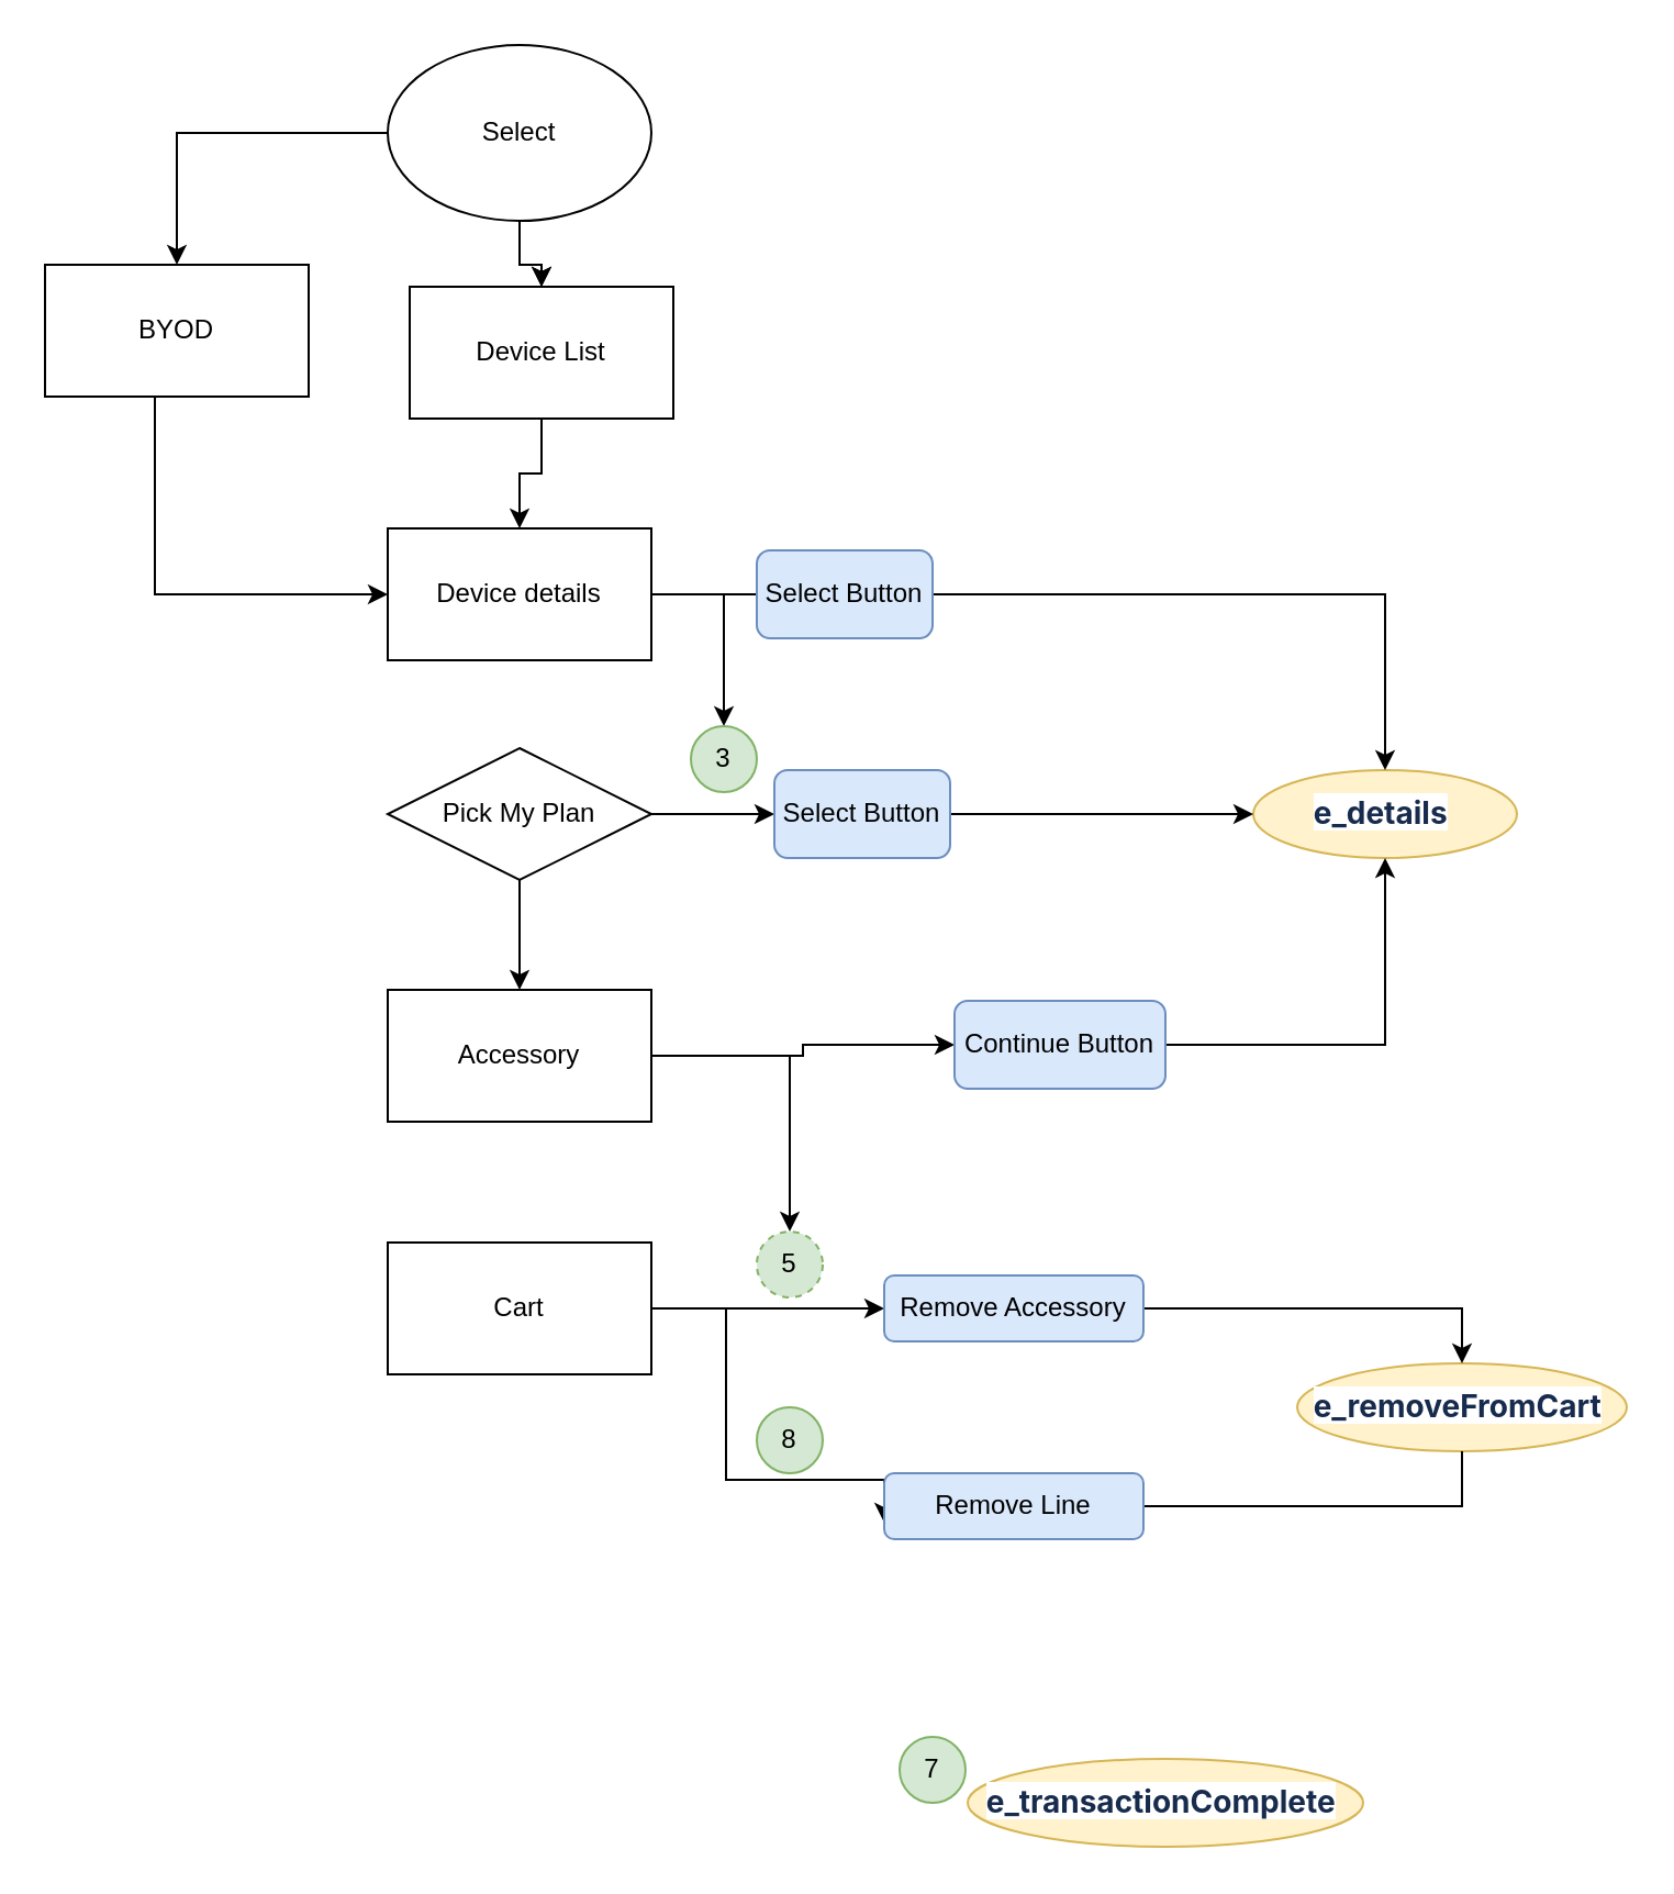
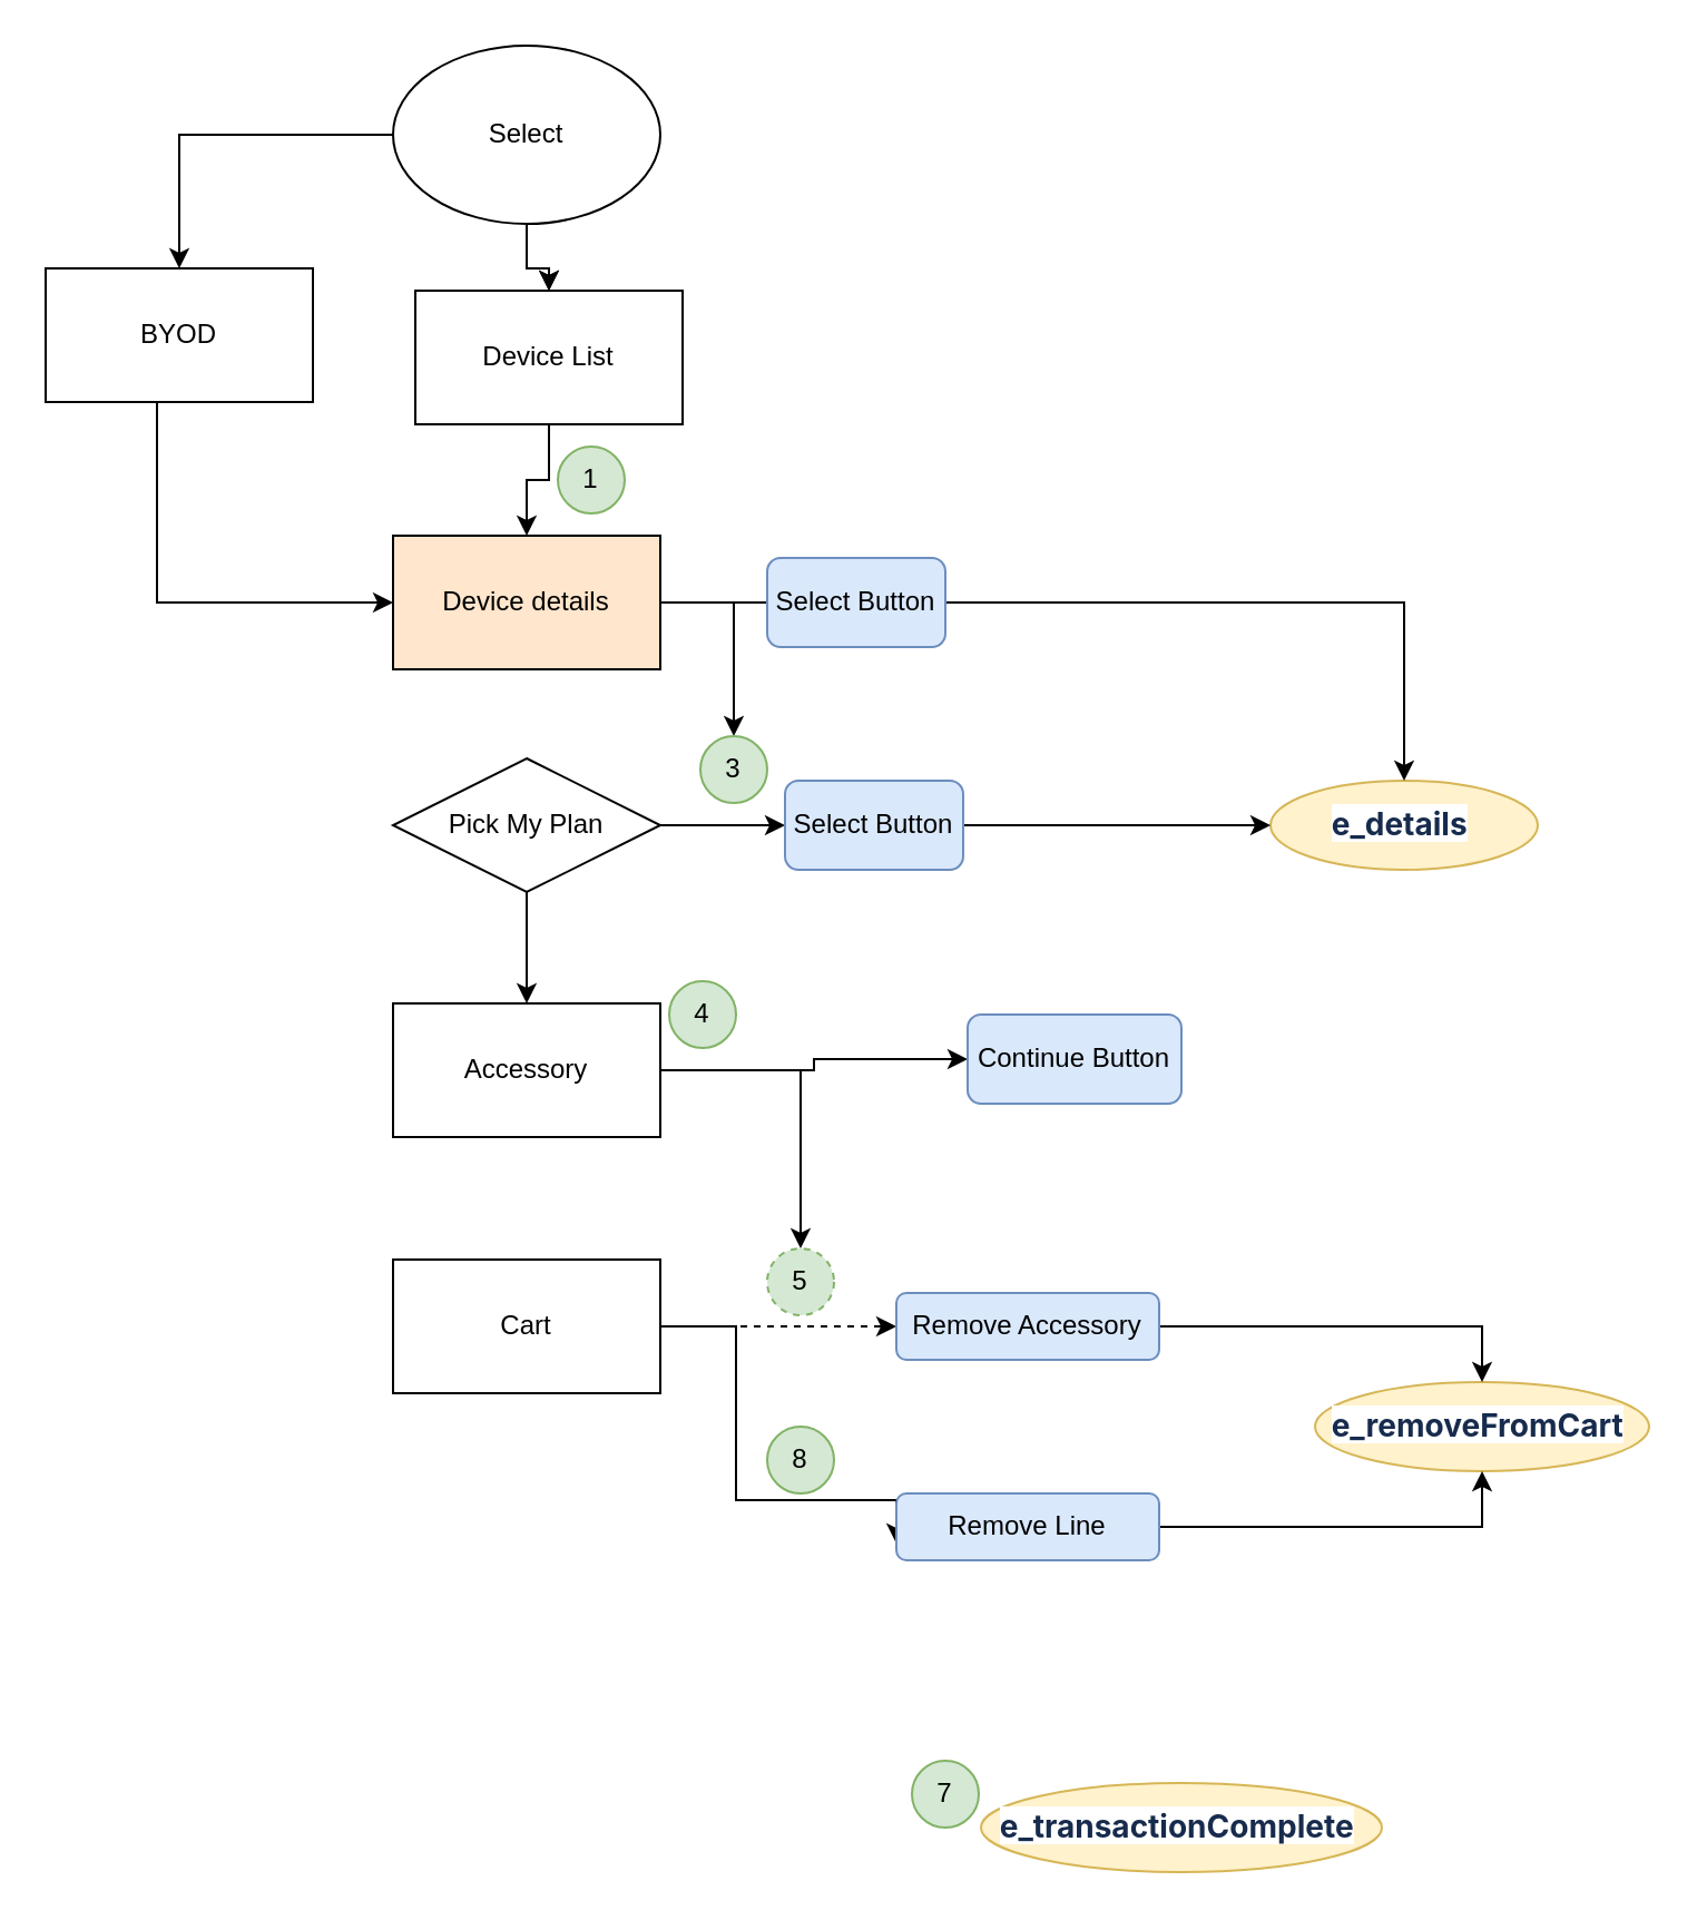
  <mxCell id="0" />
  <mxCell id="1" parent="0" />
  <mxCell id="2" value="" style="edgeStyle=orthogonalEdgeStyle;rounded=0;orthogonalLoop=1;jettySize=auto;html=1;" edge="1" parent="1" source="5" target="10"><mxGeometry relative="1" as="geometry" /></mxCell>
  <mxCell id="3" value="" style="edgeStyle=orthogonalEdgeStyle;rounded=0;orthogonalLoop=1;jettySize=auto;html=1;" edge="1" parent="1" source="5" target="10"><mxGeometry relative="1" as="geometry" /></mxCell>
  <mxCell id="4" style="edgeStyle=orthogonalEdgeStyle;rounded=0;orthogonalLoop=1;jettySize=auto;html=1;" edge="1" parent="1" source="5" target="17"><mxGeometry relative="1" as="geometry" /></mxCell>
  <mxCell id="5" value="Select" style="ellipse;whiteSpace=wrap;html=1;" vertex="1" parent="1"><mxGeometry x="176" y="20" width="120" height="80" as="geometry" /></mxCell>
  <mxCell id="6" value="&lt;b style=&quot;color: rgb(23, 43, 77); font-family: -apple-system, BlinkMacSystemFont, &amp;quot;Segoe UI&amp;quot;, Roboto, Oxygen, Ubuntu, &amp;quot;Fira Sans&amp;quot;, &amp;quot;Droid Sans&amp;quot;, &amp;quot;Helvetica Neue&amp;quot;, sans-serif; font-size: 14px; text-align: left; background-color: rgb(255, 255, 255);&quot;&gt;e_details&lt;/b&gt;&amp;nbsp;" style="ellipse;whiteSpace=wrap;html=1;fillColor=#fff2cc;strokeColor=#d6b656;" vertex="1" parent="1"><mxGeometry x="570" y="350" width="120" height="40" as="geometry" /></mxCell>
  <mxCell id="7" value="&lt;b style=&quot;color: rgb(23, 43, 77); font-family: -apple-system, BlinkMacSystemFont, &amp;quot;Segoe UI&amp;quot;, Roboto, Oxygen, Ubuntu, &amp;quot;Fira Sans&amp;quot;, &amp;quot;Droid Sans&amp;quot;, &amp;quot;Helvetica Neue&amp;quot;, sans-serif; font-size: 14px; text-align: left; background-color: rgb(255, 255, 255);&quot;&gt;e_removeFromCart&lt;/b&gt;&amp;nbsp;" style="ellipse;whiteSpace=wrap;html=1;fillColor=#fff2cc;strokeColor=#d6b656;" vertex="1" parent="1"><mxGeometry x="590" y="620" width="150" height="40" as="geometry" /></mxCell>
  <mxCell id="8" value="&lt;b style=&quot;color: rgb(23, 43, 77); font-family: -apple-system, BlinkMacSystemFont, &amp;quot;Segoe UI&amp;quot;, Roboto, Oxygen, Ubuntu, &amp;quot;Fira Sans&amp;quot;, &amp;quot;Droid Sans&amp;quot;, &amp;quot;Helvetica Neue&amp;quot;, sans-serif; font-size: 14px; text-align: left; background-color: rgb(255, 255, 255);&quot;&gt;e_transactionComplete&lt;/b&gt;&amp;nbsp;" style="ellipse;whiteSpace=wrap;html=1;fillColor=#fff2cc;strokeColor=#d6b656;" vertex="1" parent="1"><mxGeometry x="440" y="800" width="180" height="40" as="geometry" /></mxCell>
  <mxCell id="9" value="" style="edgeStyle=orthogonalEdgeStyle;rounded=0;orthogonalLoop=1;jettySize=auto;html=1;" edge="1" parent="1" source="10" target="13"><mxGeometry relative="1" as="geometry" /></mxCell>
  <mxCell id="10" value="Device List" style="whiteSpace=wrap;html=1;" vertex="1" parent="1"><mxGeometry x="186" y="130" width="120" height="60" as="geometry" /></mxCell>
  <mxCell id="11" value="" style="edgeStyle=orthogonalEdgeStyle;rounded=0;orthogonalLoop=1;jettySize=auto;html=1;" edge="1" parent="1" source="13"><mxGeometry relative="1" as="geometry"><mxPoint x="380" y="270" as="targetPoint" /></mxGeometry></mxCell>
  <mxCell id="12" value="" style="edgeStyle=orthogonalEdgeStyle;rounded=0;orthogonalLoop=1;jettySize=auto;html=1;" edge="1" parent="1" source="13" target="29"><mxGeometry relative="1" as="geometry" /></mxCell>
- <mxCell id="13" value="Device details" style="whiteSpace=wrap;html=1;" vertex="1" parent="1"><mxGeometry x="176" y="240" width="120" height="60" as="geometry" /></mxCell>
+ <mxCell id="13" value="Device details" style="whiteSpace=wrap;html=1;fillColor=#ffe6cc;" vertex="1" parent="1"><mxGeometry x="176" y="240" width="120" height="60" as="geometry" /></mxCell>
  <mxCell id="14" style="edgeStyle=orthogonalEdgeStyle;rounded=0;orthogonalLoop=1;jettySize=auto;html=1;" edge="1" parent="1" source="15" target="6"><mxGeometry relative="1" as="geometry" /></mxCell>
  <mxCell id="15" value="Select Button" style="rounded=1;whiteSpace=wrap;html=1;fillColor=#dae8fc;strokeColor=#6c8ebf;" vertex="1" parent="1"><mxGeometry x="344" y="250" width="80" height="40" as="geometry" /></mxCell>
  <mxCell id="16" style="edgeStyle=orthogonalEdgeStyle;rounded=0;orthogonalLoop=1;jettySize=auto;html=1;entryX=0;entryY=0.5;entryDx=0;entryDy=0;" edge="1" parent="1" source="17" target="13"><mxGeometry relative="1" as="geometry"><Array as="points"><mxPoint x="70" y="270" /></Array></mxGeometry></mxCell>
  <mxCell id="17" value="BYOD" style="whiteSpace=wrap;html=1;" vertex="1" parent="1"><mxGeometry x="20" y="120" width="120" height="60" as="geometry" /></mxCell>
  <mxCell id="18" value="" style="edgeStyle=orthogonalEdgeStyle;rounded=0;orthogonalLoop=1;jettySize=auto;html=1;" edge="1" parent="1" source="20" target="22"><mxGeometry relative="1" as="geometry" /></mxCell>
  <mxCell id="19" value="" style="edgeStyle=orthogonalEdgeStyle;rounded=0;orthogonalLoop=1;jettySize=auto;html=1;" edge="1" parent="1" source="20" target="25"><mxGeometry relative="1" as="geometry" /></mxCell>
  <mxCell id="20" value="Pick My Plan" style="rhombus;whiteSpace=wrap;html=1;" vertex="1" parent="1"><mxGeometry x="176" y="340" width="120" height="60" as="geometry" /></mxCell>
  <mxCell id="21" style="edgeStyle=orthogonalEdgeStyle;rounded=0;orthogonalLoop=1;jettySize=auto;html=1;" edge="1" parent="1" source="22" target="6"><mxGeometry relative="1" as="geometry" /></mxCell>
  <mxCell id="22" value="Select Button" style="rounded=1;whiteSpace=wrap;html=1;fillColor=#dae8fc;strokeColor=#6c8ebf;" vertex="1" parent="1"><mxGeometry x="352" y="350" width="80" height="40" as="geometry" /></mxCell>
  <mxCell id="23" value="" style="edgeStyle=orthogonalEdgeStyle;rounded=0;orthogonalLoop=1;jettySize=auto;html=1;" edge="1" parent="1" source="25" target="27"><mxGeometry relative="1" as="geometry" /></mxCell>
  <mxCell id="24" value="" style="edgeStyle=orthogonalEdgeStyle;rounded=0;orthogonalLoop=1;jettySize=auto;html=1;" edge="1" parent="1" source="25" target="38"><mxGeometry relative="1" as="geometry" /></mxCell>
  <mxCell id="25" value="Accessory" style="whiteSpace=wrap;html=1;" vertex="1" parent="1"><mxGeometry x="176" y="450" width="120" height="60" as="geometry" /></mxCell>
- <mxCell id="26" style="edgeStyle=orthogonalEdgeStyle;rounded=0;orthogonalLoop=1;jettySize=auto;html=1;entryX=0.5;entryY=1;entryDx=0;entryDy=0;" edge="1" parent="1" source="27" target="6"><mxGeometry relative="1" as="geometry" /></mxCell>
  <mxCell id="27" value="Continue Button" style="rounded=1;whiteSpace=wrap;html=1;fillColor=#dae8fc;strokeColor=#6c8ebf;" vertex="1" parent="1"><mxGeometry x="434" y="455" width="96" height="40" as="geometry" /></mxCell>
+ <mxCell id="28" value="1" style="ellipse;whiteSpace=wrap;html=1;aspect=fixed;fillColor=#d5e8d4;strokeColor=#82b366;" vertex="1" parent="1"><mxGeometry x="250" y="200" width="30" height="30" as="geometry" /></mxCell>
  <mxCell id="29" value="3" style="ellipse;whiteSpace=wrap;html=1;aspect=fixed;fillColor=#d5e8d4;strokeColor=#82b366;" vertex="1" parent="1"><mxGeometry x="314" y="330" width="30" height="30" as="geometry" /></mxCell>
- <mxCell id="31" style="edgeStyle=orthogonalEdgeStyle;rounded=0;orthogonalLoop=1;jettySize=auto;html=1;" edge="1" parent="1" source="33" target="35"><mxGeometry relative="1" as="geometry" /></mxCell>
+ <mxCell id="30" value="4" style="ellipse;whiteSpace=wrap;html=1;aspect=fixed;fillColor=#d5e8d4;strokeColor=#82b366;" vertex="1" parent="1"><mxGeometry x="300" y="440" width="30" height="30" as="geometry" /></mxCell>
+ <mxCell id="31" style="edgeStyle=orthogonalEdgeStyle;rounded=0;orthogonalLoop=1;jettySize=auto;html=1;dashed=1;" edge="1" parent="1" source="33" target="35"><mxGeometry relative="1" as="geometry" /></mxCell>
  <mxCell id="32" style="edgeStyle=orthogonalEdgeStyle;rounded=0;orthogonalLoop=1;jettySize=auto;html=1;entryX=0;entryY=0.75;entryDx=0;entryDy=0;" edge="1" parent="1" source="33" target="37"><mxGeometry relative="1" as="geometry"><Array as="points"><mxPoint x="330" y="595" /><mxPoint x="330" y="673" /></Array></mxGeometry></mxCell>
  <mxCell id="33" value="Cart" style="whiteSpace=wrap;html=1;" vertex="1" parent="1"><mxGeometry x="176" y="565" width="120" height="60" as="geometry" /></mxCell>
  <mxCell id="34" style="edgeStyle=orthogonalEdgeStyle;rounded=0;orthogonalLoop=1;jettySize=auto;html=1;entryX=0.5;entryY=0;entryDx=0;entryDy=0;" edge="1" parent="1" source="35" target="7"><mxGeometry relative="1" as="geometry" /></mxCell>
  <mxCell id="35" value="Remove Accessory" style="whiteSpace=wrap;html=1;rounded=1;fillColor=#dae8fc;strokeColor=#6c8ebf;" vertex="1" parent="1"><mxGeometry x="402" y="580" width="118" height="30" as="geometry" /></mxCell>
- <mxCell id="36" style="edgeStyle=orthogonalEdgeStyle;rounded=0;orthogonalLoop=1;jettySize=auto;html=1;entryX=0.5;entryY=1;entryDx=0;entryDy=0;endArrow=none;" edge="1" parent="1" source="37" target="7"><mxGeometry relative="1" as="geometry" /></mxCell>
+ <mxCell id="36" style="edgeStyle=orthogonalEdgeStyle;rounded=0;orthogonalLoop=1;jettySize=auto;html=1;entryX=0.5;entryY=1;entryDx=0;entryDy=0;" edge="1" parent="1" source="37" target="7"><mxGeometry relative="1" as="geometry" /></mxCell>
  <mxCell id="37" value="Remove Line" style="whiteSpace=wrap;html=1;rounded=1;fillColor=#dae8fc;strokeColor=#6c8ebf;" vertex="1" parent="1"><mxGeometry x="402" y="670" width="118" height="30" as="geometry" /></mxCell>
  <mxCell id="38" value="5" style="ellipse;whiteSpace=wrap;html=1;aspect=fixed;fillColor=#d5e8d4;strokeColor=#82b366;dashed=1;" vertex="1" parent="1"><mxGeometry x="344" y="560" width="30" height="30" as="geometry" /></mxCell>
  <mxCell id="39" value="8" style="ellipse;whiteSpace=wrap;html=1;aspect=fixed;fillColor=#d5e8d4;strokeColor=#82b366;" vertex="1" parent="1"><mxGeometry x="344" y="640" width="30" height="30" as="geometry" /></mxCell>
  <mxCell id="40" value="7" style="ellipse;whiteSpace=wrap;html=1;aspect=fixed;fillColor=#d5e8d4;strokeColor=#82b366;" vertex="1" parent="1"><mxGeometry x="409" y="790" width="30" height="30" as="geometry" /></mxCell>
